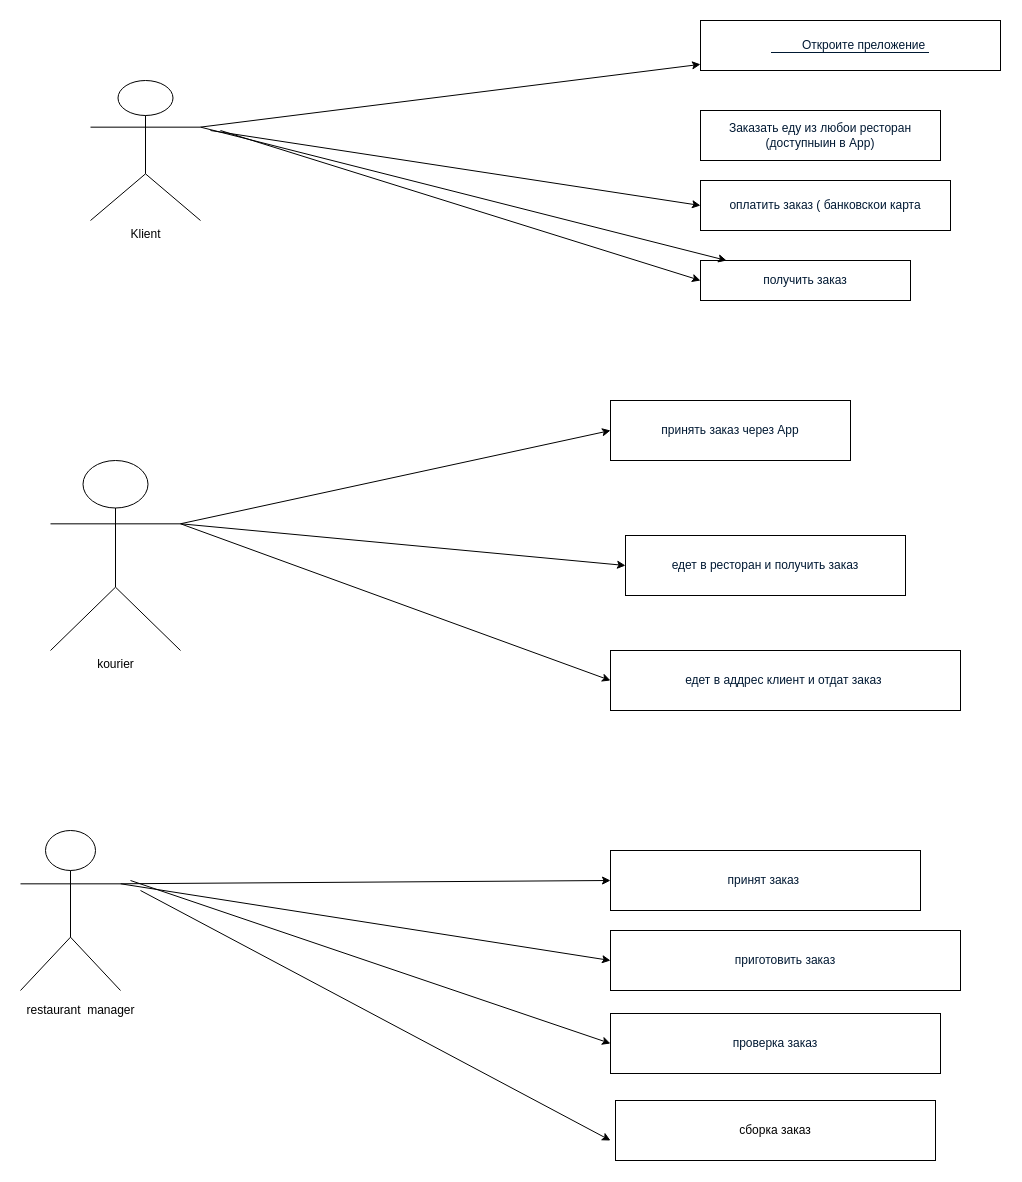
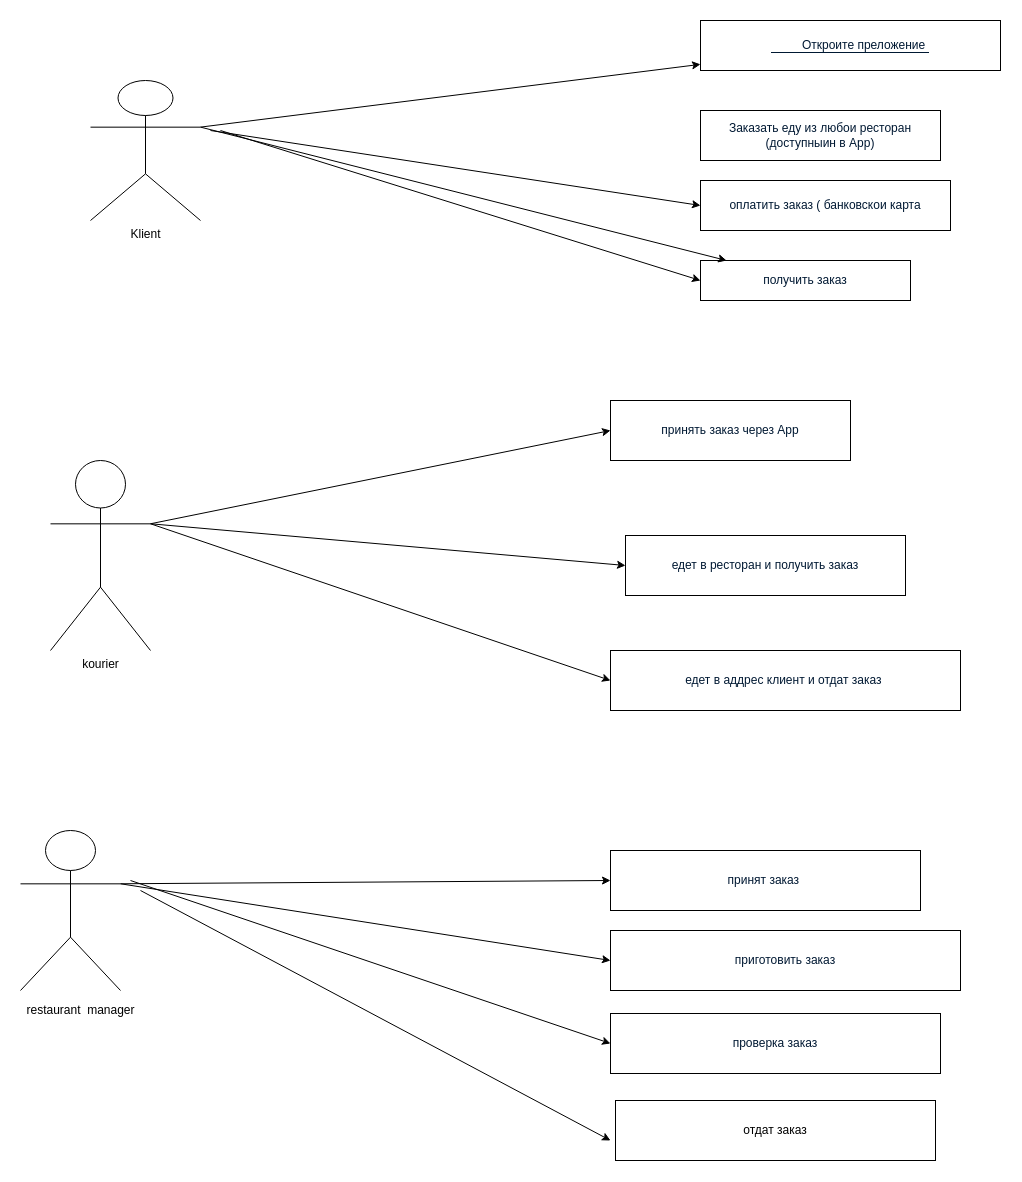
  <mxCell id="0" />
  <mxCell id="1" parent="0" />
  <mxCell id="2" value="&lt;span style=&quot;background-color: rgb(255 , 255 , 255)&quot;&gt;аптат&lt;font color=&quot;#001933&quot;&gt;Откроите преложение&amp;nbsp;&lt;/font&gt;&lt;/span&gt;" style="rounded=0;whiteSpace=wrap;html=1;labelBackgroundColor=#001933;fontColor=#FFFFFF;" parent="1" vertex="1"><mxGeometry x="700" y="20" width="300" height="50" as="geometry" /></mxCell>
  <mxCell id="3" value="Заказать еду из любои ресторан (доступныин в App)" style="rounded=0;whiteSpace=wrap;html=1;labelBackgroundColor=#FFFFFF;fontColor=#001933;" parent="1" vertex="1"><mxGeometry x="700" y="110" width="240" height="50" as="geometry" /></mxCell>
  <mxCell id="4" value="оплатить заказ ( банковскои карта" style="rounded=0;whiteSpace=wrap;html=1;labelBackgroundColor=#FFFFFF;fontColor=#001933;" parent="1" vertex="1"><mxGeometry x="700" y="180" width="250" height="50" as="geometry" /></mxCell>
  <mxCell id="5" value="получить заказ" style="rounded=0;whiteSpace=wrap;html=1;labelBackgroundColor=#FFFFFF;fontColor=#001933;" parent="1" vertex="1"><mxGeometry x="700" y="260" width="210" height="40" as="geometry" /></mxCell>
  <mxCell id="6" value="принять заказ через App" style="rounded=0;whiteSpace=wrap;html=1;labelBackgroundColor=#FFFFFF;fontColor=#001933;" parent="1" vertex="1"><mxGeometry x="610" y="400" width="240" height="60" as="geometry" /></mxCell>
  <mxCell id="7" value="едет в аддрес клиент и отдат заказ&amp;nbsp;" style="rounded=0;whiteSpace=wrap;html=1;labelBackgroundColor=#FFFFFF;fontColor=#001933;" parent="1" vertex="1"><mxGeometry x="610" y="650" width="350" height="60" as="geometry" /></mxCell>
  <mxCell id="8" style="rounded=0;orthogonalLoop=1;jettySize=auto;html=1;exitX=1;exitY=0.333;exitDx=0;exitDy=0;entryX=0;entryY=0.5;entryDx=0;entryDy=0;fontColor=#001933;exitPerimeter=0;" parent="1" source="20" target="6" edge="1"><mxGeometry relative="1" as="geometry"><mxPoint x="350" y="360" as="sourcePoint" /></mxGeometry></mxCell>
  <mxCell id="9" value="едет в ресторан и получить заказ" style="rounded=0;whiteSpace=wrap;html=1;labelBackgroundColor=#FFFFFF;fontColor=#001933;" parent="1" vertex="1"><mxGeometry x="625" y="535" width="280" height="60" as="geometry" /></mxCell>
  <mxCell id="10" style="rounded=0;orthogonalLoop=1;jettySize=auto;html=1;exitX=1;exitY=0.333;exitDx=0;exitDy=0;fontColor=#001933;exitPerimeter=0;" parent="1" source="17" target="2" edge="1"><mxGeometry relative="1" as="geometry"><mxPoint x="355" y="30" as="sourcePoint" /></mxGeometry></mxCell>
  <mxCell id="11" style="rounded=0;orthogonalLoop=1;jettySize=auto;html=1;exitX=1;exitY=0.333;exitDx=0;exitDy=0;fontColor=#001933;exitPerimeter=0;" parent="1" source="17" target="5" edge="1"><mxGeometry relative="1" as="geometry"><mxPoint x="480" y="92.5" as="sourcePoint" /></mxGeometry></mxCell>
  <mxCell id="12" style="rounded=0;orthogonalLoop=1;jettySize=auto;html=1;entryX=0;entryY=0.5;entryDx=0;entryDy=0;fontColor=#001933;" parent="1" target="4" edge="1"><mxGeometry relative="1" as="geometry"><mxPoint x="210" y="130" as="sourcePoint" /></mxGeometry></mxCell>
  <mxCell id="13" style="rounded=0;orthogonalLoop=1;jettySize=auto;html=1;entryX=0;entryY=0.5;entryDx=0;entryDy=0;fontColor=#001933;" parent="1" target="5" edge="1"><mxGeometry relative="1" as="geometry"><mxPoint x="220" y="130" as="sourcePoint" /></mxGeometry></mxCell>
  <mxCell id="14" value="принят заказ&amp;nbsp;" style="rounded=0;whiteSpace=wrap;html=1;labelBackgroundColor=#FFFFFF;fontColor=#001933;" parent="1" vertex="1"><mxGeometry x="610" y="850" width="310" height="60" as="geometry" /></mxCell>
  <mxCell id="15" value="приготовить заказ" style="rounded=0;whiteSpace=wrap;html=1;labelBackgroundColor=#FFFFFF;fontColor=#001933;" parent="1" vertex="1"><mxGeometry x="610" y="930" width="350" height="60" as="geometry" /></mxCell>
  <mxCell id="16" value="проверка заказ" style="rounded=0;whiteSpace=wrap;html=1;labelBackgroundColor=#FFFFFF;fontColor=#001933;" parent="1" vertex="1"><mxGeometry x="610" y="1013" width="330" height="60" as="geometry" /></mxCell>
  <mxCell id="17" value="Klient" style="shape=umlActor;verticalLabelPosition=bottom;verticalAlign=top;html=1;outlineConnect=0;" parent="1" vertex="1"><mxGeometry x="90" y="80" width="110" height="140" as="geometry" /></mxCell>
  <mxCell id="18" style="edgeStyle=none;rounded=0;orthogonalLoop=1;jettySize=auto;html=1;exitX=1;exitY=0.333;exitDx=0;exitDy=0;exitPerimeter=0;entryX=0;entryY=0.5;entryDx=0;entryDy=0;" parent="1" source="20" target="9" edge="1"><mxGeometry relative="1" as="geometry" /></mxCell>
  <mxCell id="19" style="edgeStyle=none;rounded=0;orthogonalLoop=1;jettySize=auto;html=1;exitX=1;exitY=0.333;exitDx=0;exitDy=0;exitPerimeter=0;entryX=0;entryY=0.5;entryDx=0;entryDy=0;" parent="1" source="20" target="7" edge="1"><mxGeometry relative="1" as="geometry" /></mxCell>
- <mxCell id="20" value="kourier" style="shape=umlActor;verticalLabelPosition=bottom;verticalAlign=top;html=1;outlineConnect=0;" parent="1" vertex="1"><mxGeometry x="50" y="460" width="130" height="190" as="geometry" /></mxCell>
+ <mxCell id="20" value="kourier" style="shape=umlActor;verticalLabelPosition=bottom;verticalAlign=top;html=1;outlineConnect=0;" parent="1" vertex="1"><mxGeometry x="50" y="460" width="100" height="190" as="geometry" /></mxCell>
  <mxCell id="21" style="edgeStyle=none;rounded=0;orthogonalLoop=1;jettySize=auto;html=1;entryX=0;entryY=0.5;entryDx=0;entryDy=0;exitX=1;exitY=0.333;exitDx=0;exitDy=0;exitPerimeter=0;" parent="1" source="24" target="14" edge="1"><mxGeometry relative="1" as="geometry"><mxPoint x="120" y="900" as="sourcePoint" /></mxGeometry></mxCell>
  <mxCell id="22" style="edgeStyle=none;rounded=0;orthogonalLoop=1;jettySize=auto;html=1;entryX=0;entryY=0.5;entryDx=0;entryDy=0;exitX=1;exitY=0.333;exitDx=0;exitDy=0;exitPerimeter=0;" parent="1" source="24" target="15" edge="1"><mxGeometry relative="1" as="geometry"><mxPoint x="120" y="890" as="sourcePoint" /></mxGeometry></mxCell>
  <mxCell id="23" style="edgeStyle=none;rounded=0;orthogonalLoop=1;jettySize=auto;html=1;entryX=0;entryY=0.5;entryDx=0;entryDy=0;" parent="1" target="16" edge="1"><mxGeometry relative="1" as="geometry"><mxPoint x="130" y="880" as="sourcePoint" /></mxGeometry></mxCell>
  <mxCell id="24" value="" style="shape=umlActor;verticalLabelPosition=bottom;verticalAlign=top;html=1;outlineConnect=0;" parent="1" vertex="1"><mxGeometry x="20" y="830" width="100" height="160" as="geometry" /></mxCell>
  <mxCell id="25" value="restaurant&amp;nbsp; manager" style="text;html=1;align=center;verticalAlign=middle;resizable=0;points=[];autosize=1;strokeColor=none;fillColor=none;" parent="1" vertex="1"><mxGeometry x="20" y="1000" width="120" height="20" as="geometry" /></mxCell>
  <mxCell id="26" value="" style="endArrow=classic;html=1;rounded=0;" edge="1" parent="1"><mxGeometry width="50" height="50" relative="1" as="geometry"><mxPoint x="140" y="890" as="sourcePoint" /><mxPoint x="609.999" y="1140" as="targetPoint" /></mxGeometry></mxCell>
- <mxCell id="27" value="сборка заказ" style="rounded=0;whiteSpace=wrap;html=1;" vertex="1" parent="1"><mxGeometry x="615" y="1100" width="320" height="60" as="geometry" /></mxCell>
+ <mxCell id="27" value="отдат заказ" style="rounded=0;whiteSpace=wrap;html=1;" vertex="1" parent="1"><mxGeometry x="615" y="1100" width="320" height="60" as="geometry" /></mxCell>
